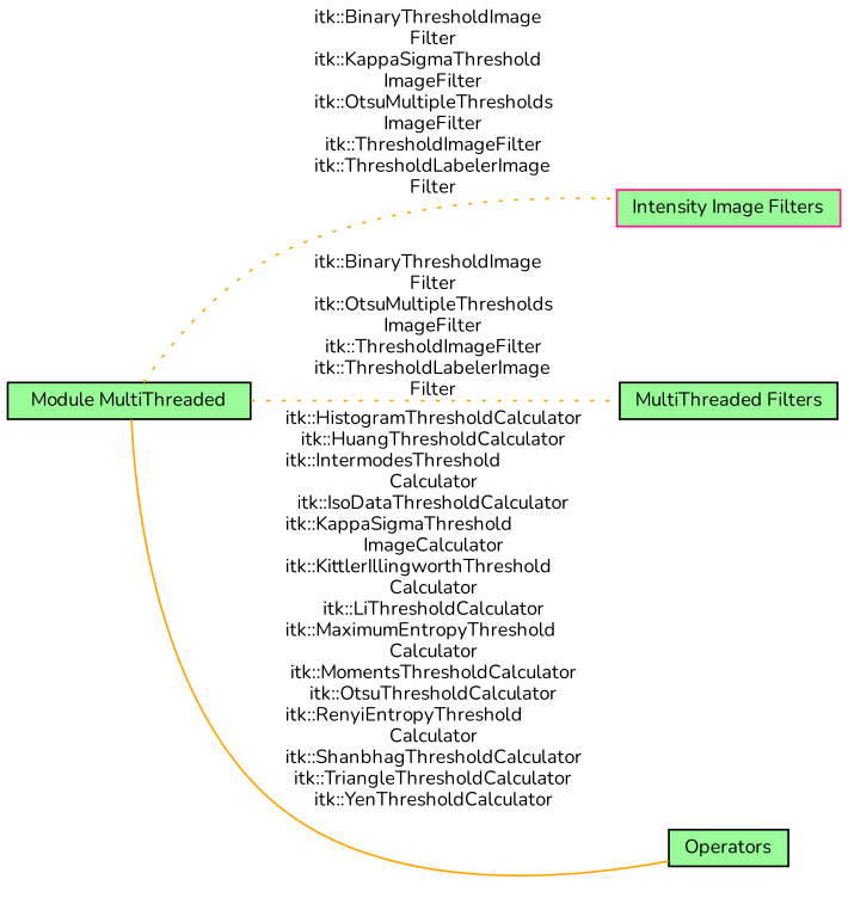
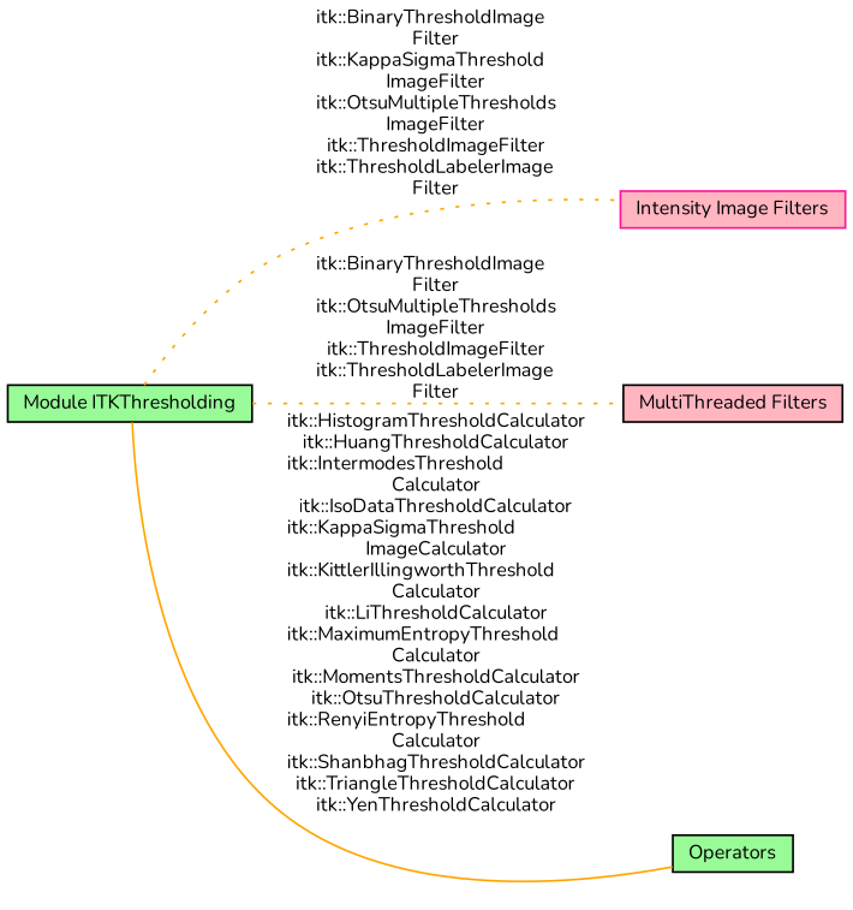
  digraph {
    fontname=Nunito
    rankdir=LR
    node [color=black fillcolor=palegreen fontname=Nunito fontsize=10 shape=box style=filled]
    edge [color=orange dir=none fontname=Nunito fontsize=10 labelfontname=Helvetica labelfontsize=10 shape=plaintext style=dotted]
-   n1 [fontcolor=black height=0.2 label="Module MultiThreaded" width=0.4]
-   n2 [color=deeppink height=0.2 label="Intensity Image Filters" width=0.4]
-   n3 [height=0.2 label="MultiThreaded Filters" width=0.4]
+   n1 [fontcolor=black height=0.2 label="Module ITKThresholding" width=0.4]
+   n2 [color=deeppink fillcolor=lightpink height=0.2 label="Intensity Image Filters" width=0.4]
+   n3 [fillcolor=lightpink height=0.2 label="MultiThreaded Filters" width=0.4]
    n4 [height=0.2 label=Operators width=0.4]
    n1 -> n2 [label="itk::BinaryThresholdImage\lFilter\nitk::KappaSigmaThreshold\lImageFilter\nitk::OtsuMultipleThresholds\lImageFilter\nitk::ThresholdImageFilter\nitk::ThresholdLabelerImage\lFilter"]
    n1 -> n3 [label="itk::BinaryThresholdImage\lFilter\nitk::OtsuMultipleThresholds\lImageFilter\nitk::ThresholdImageFilter\nitk::ThresholdLabelerImage\lFilter"]
    n1 -> n4 [label="itk::HistogramThresholdCalculator\nitk::HuangThresholdCalculator\nitk::IntermodesThreshold\lCalculator\nitk::IsoDataThresholdCalculator\nitk::KappaSigmaThreshold\lImageCalculator\nitk::KittlerIllingworthThreshold\lCalculator\nitk::LiThresholdCalculator\nitk::MaximumEntropyThreshold\lCalculator\nitk::MomentsThresholdCalculator\nitk::OtsuThresholdCalculator\nitk::RenyiEntropyThreshold\lCalculator\nitk::ShanbhagThresholdCalculator\nitk::TriangleThresholdCalculator\nitk::YenThresholdCalculator" style=solid]
  }
